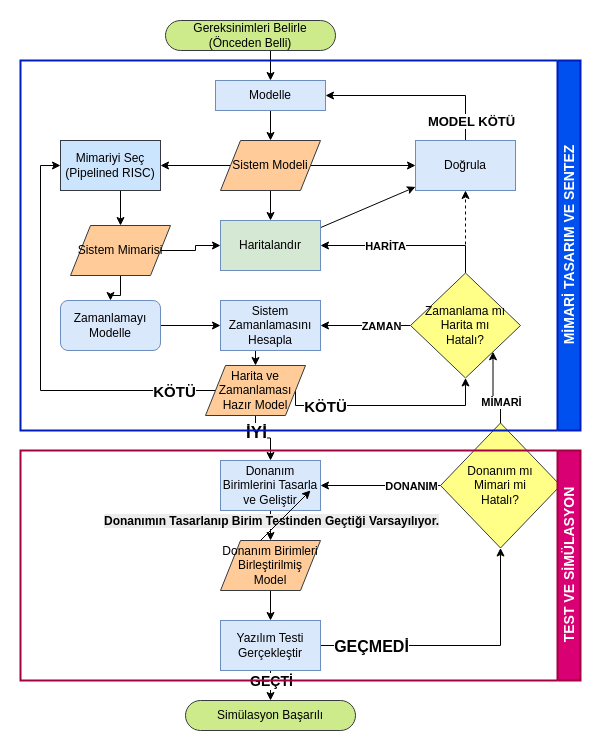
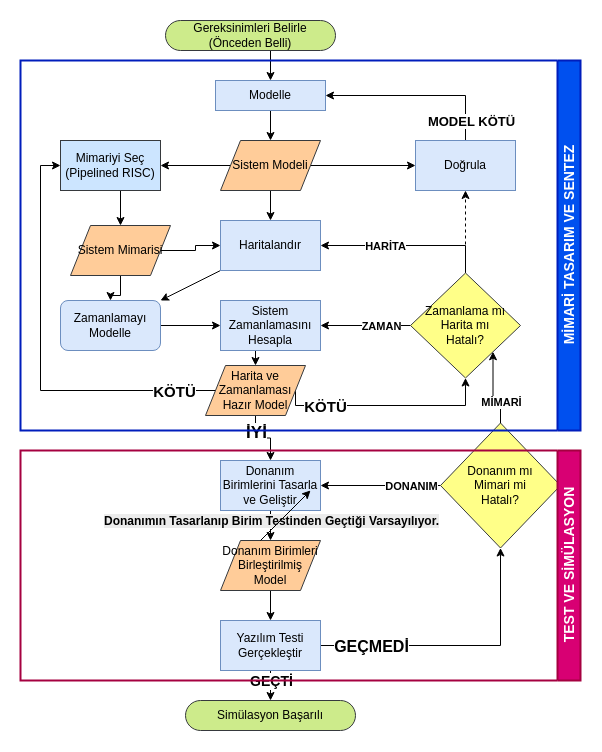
  <mxCell id="0" />
  <mxCell id="1" parent="0" />
  <mxCell id="2" style="edgeStyle=orthogonalEdgeStyle;rounded=0;orthogonalLoop=1;jettySize=auto;html=1;exitX=0.5;exitY=0.5;exitDx=0;exitDy=15;exitPerimeter=0;entryX=0.5;entryY=0;entryDx=0;entryDy=0;" parent="1" source="3" target="5" edge="1"><mxGeometry relative="1" as="geometry" /></mxCell>
  <mxCell id="3" value="Gereksinimleri Belirle&lt;div&gt;(Önceden Belli)&lt;/div&gt;" style="html=1;dashed=0;whiteSpace=wrap;shape=mxgraph.dfd.start;fillColor=#cdeb8b;strokeColor=#36393d;" parent="1" vertex="1"><mxGeometry x="165" y="20" width="170" height="30" as="geometry" /></mxCell>
  <mxCell id="4" style="edgeStyle=orthogonalEdgeStyle;rounded=0;orthogonalLoop=1;jettySize=auto;html=1;exitX=0.5;exitY=1;exitDx=0;exitDy=0;entryX=0.5;entryY=0;entryDx=0;entryDy=0;" parent="1" source="5" target="16" edge="1"><mxGeometry relative="1" as="geometry" /></mxCell>
  <mxCell id="5" value="Modelle" style="html=1;dashed=0;whiteSpace=wrap;fillColor=#dae8fc;strokeColor=#6c8ebf;" parent="1" vertex="1"><mxGeometry x="215" y="80" width="110" height="30" as="geometry" /></mxCell>
- <mxCell id="6" style="rounded=0;orthogonalLoop=1;jettySize=auto;html=1;exitX=0;exitY=1;exitDx=0;exitDy=0;" parent="1" source="7" target="12" edge="1"><mxGeometry relative="1" as="geometry" /></mxCell>
- <mxCell id="7" value="Haritalandır" style="html=1;dashed=0;whiteSpace=wrap;fillColor=#d5e8d4;strokeColor=#6c8ebf;" parent="1" vertex="1"><mxGeometry x="220" y="220" width="100" height="50" as="geometry" /></mxCell>
+ <mxCell id="6" style="rounded=0;orthogonalLoop=1;jettySize=auto;html=1;exitX=0;exitY=1;exitDx=0;exitDy=0;entryX=1;entryY=0;entryDx=0;entryDy=0;" parent="1" source="7" target="20" edge="1"><mxGeometry relative="1" as="geometry" /></mxCell>
+ <mxCell id="7" value="Haritalandır" style="html=1;dashed=0;whiteSpace=wrap;fillColor=#dae8fc;strokeColor=#6c8ebf;" parent="1" vertex="1"><mxGeometry x="220" y="220" width="100" height="50" as="geometry" /></mxCell>
  <mxCell id="8" style="edgeStyle=orthogonalEdgeStyle;rounded=0;orthogonalLoop=1;jettySize=auto;html=1;exitX=0.5;exitY=1;exitDx=0;exitDy=0;entryX=0.5;entryY=0;entryDx=0;entryDy=0;" parent="1" source="9" target="30" edge="1"><mxGeometry relative="1" as="geometry" /></mxCell>
  <mxCell id="9" value="Sistem Zamanlamasını Hesapla" style="html=1;dashed=0;whiteSpace=wrap;fillColor=#dae8fc;strokeColor=#6c8ebf;" parent="1" vertex="1"><mxGeometry x="220" y="300" width="100" height="50" as="geometry" /></mxCell>
  <mxCell id="10" style="edgeStyle=orthogonalEdgeStyle;rounded=0;orthogonalLoop=1;jettySize=auto;html=1;exitX=0.5;exitY=0;exitDx=0;exitDy=0;entryX=1;entryY=0.5;entryDx=0;entryDy=0;" parent="1" source="12" target="5" edge="1"><mxGeometry relative="1" as="geometry" /></mxCell>
  <mxCell id="11" value="MODEL KÖTÜ" style="edgeLabel;html=1;align=center;verticalAlign=middle;resizable=0;points=[];fontStyle=1;fontSize=13;" parent="10" vertex="1" connectable="0"><mxGeometry x="-0.682" y="2" relative="1" as="geometry"><mxPoint x="7" y="9" as="offset" /></mxGeometry></mxCell>
  <mxCell id="12" value="Doğrula" style="html=1;dashed=0;whiteSpace=wrap;fillColor=#dae8fc;strokeColor=#6c8ebf;" parent="1" vertex="1"><mxGeometry x="415" y="140" width="100" height="50" as="geometry" /></mxCell>
  <mxCell id="13" style="edgeStyle=orthogonalEdgeStyle;rounded=0;orthogonalLoop=1;jettySize=auto;html=1;exitX=0;exitY=0.5;exitDx=0;exitDy=0;entryX=1;entryY=0.5;entryDx=0;entryDy=0;" parent="1" source="16" target="18" edge="1"><mxGeometry relative="1" as="geometry" /></mxCell>
  <mxCell id="14" style="edgeStyle=orthogonalEdgeStyle;rounded=0;orthogonalLoop=1;jettySize=auto;html=1;exitX=0.5;exitY=1;exitDx=0;exitDy=0;entryX=0.5;entryY=0;entryDx=0;entryDy=0;" parent="1" source="16" target="7" edge="1"><mxGeometry relative="1" as="geometry" /></mxCell>
  <mxCell id="15" style="edgeStyle=orthogonalEdgeStyle;rounded=0;orthogonalLoop=1;jettySize=auto;html=1;exitX=1;exitY=0.5;exitDx=0;exitDy=0;entryX=0;entryY=0.5;entryDx=0;entryDy=0;" parent="1" source="16" target="12" edge="1"><mxGeometry relative="1" as="geometry" /></mxCell>
  <mxCell id="16" value="Sistem Modeli" style="shape=parallelogram;perimeter=parallelogramPerimeter;whiteSpace=wrap;html=1;dashed=0;fillColor=#ffcc99;strokeColor=#36393d;" parent="1" vertex="1"><mxGeometry x="220" y="140" width="100" height="50" as="geometry" /></mxCell>
  <mxCell id="17" style="edgeStyle=orthogonalEdgeStyle;rounded=0;orthogonalLoop=1;jettySize=auto;html=1;exitX=0.5;exitY=1;exitDx=0;exitDy=0;entryX=0.5;entryY=0;entryDx=0;entryDy=0;" parent="1" source="18" target="23" edge="1"><mxGeometry relative="1" as="geometry" /></mxCell>
  <mxCell id="18" value="Mimariyi Seç&lt;div&gt;(Pipelined RISC)&lt;/div&gt;" style="html=1;dashed=0;whiteSpace=wrap;fillColor=#cce5ff;strokeColor=#36393d;" parent="1" vertex="1"><mxGeometry x="60" y="140" width="100" height="50" as="geometry" /></mxCell>
  <mxCell id="19" style="edgeStyle=orthogonalEdgeStyle;rounded=0;orthogonalLoop=1;jettySize=auto;html=1;exitX=1;exitY=0.5;exitDx=0;exitDy=0;entryX=0;entryY=0.5;entryDx=0;entryDy=0;" parent="1" source="20" target="9" edge="1"><mxGeometry relative="1" as="geometry" /></mxCell>
  <mxCell id="20" value="Zamanlamayı Modelle" style="html=1;dashed=0;whiteSpace=wrap;fillColor=#dae8fc;strokeColor=#6c8ebf;rounded=1;" parent="1" vertex="1"><mxGeometry x="60" y="300" width="100" height="50" as="geometry" /></mxCell>
  <mxCell id="21" style="edgeStyle=orthogonalEdgeStyle;rounded=0;orthogonalLoop=1;jettySize=auto;html=1;exitX=1;exitY=0.5;exitDx=0;exitDy=0;entryX=0;entryY=0.5;entryDx=0;entryDy=0;" parent="1" source="23" target="7" edge="1"><mxGeometry relative="1" as="geometry" /></mxCell>
  <mxCell id="22" style="edgeStyle=orthogonalEdgeStyle;rounded=0;orthogonalLoop=1;jettySize=auto;html=1;exitX=0.5;exitY=1;exitDx=0;exitDy=0;" parent="1" source="23" target="20" edge="1"><mxGeometry relative="1" as="geometry" /></mxCell>
  <mxCell id="23" value="Sistem Mimarisi" style="shape=parallelogram;perimeter=parallelogramPerimeter;whiteSpace=wrap;html=1;dashed=0;fillColor=#ffcc99;strokeColor=#36393d;" parent="1" vertex="1"><mxGeometry x="70" y="225" width="100" height="50" as="geometry" /></mxCell>
  <mxCell id="24" style="edgeStyle=orthogonalEdgeStyle;rounded=0;orthogonalLoop=1;jettySize=auto;html=1;exitX=0;exitY=0.5;exitDx=0;exitDy=0;entryX=0;entryY=0.5;entryDx=0;entryDy=0;" parent="1" source="30" target="18" edge="1"><mxGeometry relative="1" as="geometry"><mxPoint x="30" y="250" as="targetPoint" /></mxGeometry></mxCell>
  <mxCell id="25" value="KÖTÜ" style="edgeLabel;html=1;align=center;verticalAlign=middle;resizable=0;points=[];fontStyle=1;fontSize=15;" parent="24" vertex="1" connectable="0"><mxGeometry x="-0.842" y="1" relative="1" as="geometry"><mxPoint x="-9" y="-1" as="offset" /></mxGeometry></mxCell>
  <mxCell id="26" style="edgeStyle=orthogonalEdgeStyle;rounded=0;orthogonalLoop=1;jettySize=auto;html=1;exitX=1;exitY=0.5;exitDx=0;exitDy=0;strokeColor=default;curved=0;entryX=0.5;entryY=1;entryDx=0;entryDy=0;" parent="1" source="30" target="38" edge="1"><mxGeometry relative="1" as="geometry"><mxPoint x="470" y="405" as="targetPoint" /><Array as="points"><mxPoint x="465" y="405" /></Array></mxGeometry></mxCell>
  <mxCell id="27" value="KÖTÜ" style="edgeLabel;html=1;align=center;verticalAlign=middle;resizable=0;points=[];fontStyle=1;fontSize=15;" parent="26" vertex="1" connectable="0"><mxGeometry x="-0.835" relative="1" as="geometry"><mxPoint x="26" as="offset" /></mxGeometry></mxCell>
  <mxCell id="28" style="edgeStyle=orthogonalEdgeStyle;rounded=0;orthogonalLoop=1;jettySize=auto;html=1;exitX=0.5;exitY=1;exitDx=0;exitDy=0;entryX=0.5;entryY=0;entryDx=0;entryDy=0;" parent="1" source="30" target="33" edge="1"><mxGeometry relative="1" as="geometry" /></mxCell>
  <mxCell id="29" value="İYİ" style="edgeLabel;html=1;align=center;verticalAlign=middle;resizable=0;points=[];fontStyle=1;fontSize=17;" parent="28" vertex="1" connectable="0"><mxGeometry x="-0.493" y="-2" relative="1" as="geometry"><mxPoint x="2" y="2" as="offset" /></mxGeometry></mxCell>
  <mxCell id="30" value="Harita ve Zamanlaması Hazır Model" style="shape=parallelogram;perimeter=parallelogramPerimeter;whiteSpace=wrap;html=1;dashed=0;fillColor=#ffcc99;strokeColor=#36393d;" parent="1" vertex="1"><mxGeometry x="205" y="365" width="100" height="50" as="geometry" /></mxCell>
  <mxCell id="31" style="edgeStyle=orthogonalEdgeStyle;rounded=0;orthogonalLoop=1;jettySize=auto;html=1;exitX=0.5;exitY=1;exitDx=0;exitDy=0;entryX=0.5;entryY=0;entryDx=0;entryDy=0;" parent="1" source="33" edge="1"><mxGeometry relative="1" as="geometry"><mxPoint x="270" y="540" as="targetPoint" /></mxGeometry></mxCell>
  <mxCell id="32" value="&lt;span style=&quot;font-size: 12px; background-color: rgb(236, 236, 236);&quot;&gt;Donanımın Tasarlanıp Birim Testinden Geçtiği Varsayılıyor.&lt;/span&gt;" style="edgeLabel;html=1;align=center;verticalAlign=middle;resizable=0;points=[];fontStyle=1" parent="31" vertex="1" connectable="0"><mxGeometry x="-0.56" y="-2" relative="1" as="geometry"><mxPoint x="2" y="3" as="offset" /></mxGeometry></mxCell>
  <mxCell id="33" value="Donanım Birimlerini Tasarla ve Geliştir" style="html=1;dashed=0;whiteSpace=wrap;fillColor=#dae8fc;strokeColor=#6c8ebf;" parent="1" vertex="1"><mxGeometry x="220" y="460" width="100" height="50" as="geometry" /></mxCell>
  <mxCell id="34" style="edgeStyle=orthogonalEdgeStyle;rounded=0;orthogonalLoop=1;jettySize=auto;html=1;exitX=0.5;exitY=0;exitDx=0;exitDy=0;entryX=1;entryY=0.5;entryDx=0;entryDy=0;" parent="1" source="38" target="7" edge="1"><mxGeometry relative="1" as="geometry" /></mxCell>
  <mxCell id="35" value="HARİTA" style="edgeLabel;html=1;align=center;verticalAlign=middle;resizable=0;points=[];fontStyle=1" parent="34" vertex="1" connectable="0"><mxGeometry x="-0.096" y="4" relative="1" as="geometry"><mxPoint x="-30" y="-4" as="offset" /></mxGeometry></mxCell>
  <mxCell id="36" style="edgeStyle=orthogonalEdgeStyle;rounded=0;orthogonalLoop=1;jettySize=auto;html=1;exitX=0;exitY=0.5;exitDx=0;exitDy=0;entryX=1;entryY=0.5;entryDx=0;entryDy=0;" parent="1" source="38" target="9" edge="1"><mxGeometry relative="1" as="geometry" /></mxCell>
  <mxCell id="37" value="ZAMAN" style="edgeLabel;html=1;align=center;verticalAlign=middle;resizable=0;points=[];fontStyle=1" parent="36" vertex="1" connectable="0"><mxGeometry x="-0.031" y="-1" relative="1" as="geometry"><mxPoint x="14" y="1" as="offset" /></mxGeometry></mxCell>
  <mxCell id="38" value="Zamanlama mı&lt;div&gt;Harita mı&lt;/div&gt;&lt;div&gt;&lt;span style=&quot;background-color: transparent; color: light-dark(rgb(0, 0, 0), rgb(255, 255, 255));&quot;&gt;Hatalı?&lt;/span&gt;&lt;/div&gt;" style="shape=rhombus;html=1;dashed=0;whiteSpace=wrap;perimeter=rhombusPerimeter;fillColor=#ffff88;strokeColor=#36393d;" parent="1" vertex="1"><mxGeometry x="410" y="272.5" width="110" height="105" as="geometry" /></mxCell>
  <mxCell id="39" value="" style="endArrow=classic;html=1;rounded=0;entryX=0.5;entryY=1;entryDx=0;entryDy=0;dashed=1;" parent="1" target="12" edge="1"><mxGeometry width="50" height="50" relative="1" as="geometry"><mxPoint x="465" y="250" as="sourcePoint" /><mxPoint x="310" y="240" as="targetPoint" /></mxGeometry></mxCell>
  <mxCell id="40" style="edgeStyle=orthogonalEdgeStyle;rounded=0;orthogonalLoop=1;jettySize=auto;html=1;exitX=0.5;exitY=1;exitDx=0;exitDy=0;entryX=0.5;entryY=0;entryDx=0;entryDy=0;" parent="1" source="41" target="46" edge="1"><mxGeometry relative="1" as="geometry" /></mxCell>
  <mxCell id="41" value="Donanım Birimleri Birleştirilmiş Model" style="shape=parallelogram;perimeter=parallelogramPerimeter;whiteSpace=wrap;html=1;dashed=0;fillColor=#ffcc99;strokeColor=#36393d;" parent="1" vertex="1"><mxGeometry x="220" y="540" width="100" height="50" as="geometry" /></mxCell>
  <mxCell id="42" style="edgeStyle=orthogonalEdgeStyle;rounded=0;orthogonalLoop=1;jettySize=auto;html=1;exitX=1;exitY=0.5;exitDx=0;exitDy=0;entryX=0.5;entryY=1;entryDx=0;entryDy=0;" parent="1" source="46" target="51" edge="1"><mxGeometry relative="1" as="geometry"><mxPoint x="530" y="550" as="targetPoint" /></mxGeometry></mxCell>
  <mxCell id="43" value="&lt;b&gt;&lt;font style=&quot;font-size: 16px;&quot;&gt;GEÇMEDİ&lt;/font&gt;&lt;/b&gt;" style="edgeLabel;html=1;align=center;verticalAlign=middle;resizable=0;points=[];" parent="42" vertex="1" connectable="0"><mxGeometry x="-0.825" y="2" relative="1" as="geometry"><mxPoint x="26" y="2" as="offset" /></mxGeometry></mxCell>
  <mxCell id="44" style="edgeStyle=orthogonalEdgeStyle;rounded=0;orthogonalLoop=1;jettySize=auto;html=1;exitX=0.5;exitY=1;exitDx=0;exitDy=0;" edge="1" parent="1" source="46"><mxGeometry relative="1" as="geometry"><mxPoint x="270" y="700" as="targetPoint" /></mxGeometry></mxCell>
  <mxCell id="45" value="&lt;b&gt;&lt;font style=&quot;font-size: 14px;&quot;&gt;GEÇTİ&lt;/font&gt;&lt;/b&gt;" style="edgeLabel;html=1;align=center;verticalAlign=middle;resizable=0;points=[];" vertex="1" connectable="0" parent="44"><mxGeometry x="0.72" relative="1" as="geometry"><mxPoint y="-16" as="offset" /></mxGeometry></mxCell>
  <mxCell id="46" value="Yazılım Testi Gerçekleştir" style="html=1;dashed=0;whiteSpace=wrap;fillColor=#dae8fc;strokeColor=#6c8ebf;" parent="1" vertex="1"><mxGeometry x="220" y="620" width="100" height="50" as="geometry" /></mxCell>
  <mxCell id="47" style="rounded=0;orthogonalLoop=1;jettySize=auto;html=1;exitX=0.5;exitY=0;exitDx=0;exitDy=0;entryX=1;entryY=1;entryDx=0;entryDy=0;edgeStyle=orthogonalEdgeStyle;curved=0;" parent="1" source="51" target="38" edge="1"><mxGeometry relative="1" as="geometry" /></mxCell>
  <mxCell id="48" value="&lt;b&gt;MİMARİ&lt;/b&gt;" style="edgeLabel;html=1;align=center;verticalAlign=middle;resizable=0;points=[];" parent="47" vertex="1" connectable="0"><mxGeometry x="-0.479" relative="1" as="geometry"><mxPoint as="offset" /></mxGeometry></mxCell>
  <mxCell id="49" style="edgeStyle=orthogonalEdgeStyle;rounded=0;orthogonalLoop=1;jettySize=auto;html=1;exitX=0;exitY=0.5;exitDx=0;exitDy=0;entryX=1;entryY=0.5;entryDx=0;entryDy=0;" parent="1" source="51" target="33" edge="1"><mxGeometry relative="1" as="geometry" /></mxCell>
  <mxCell id="50" value="&lt;b&gt;DONANIM&lt;/b&gt;" style="edgeLabel;html=1;align=center;verticalAlign=middle;resizable=0;points=[];" parent="49" vertex="1" connectable="0"><mxGeometry x="-0.573" y="-1" relative="1" as="geometry"><mxPoint x="-4" y="1" as="offset" /></mxGeometry></mxCell>
  <mxCell id="51" value="Donanım mı&lt;div&gt;Mimari mi&lt;div&gt;Hatalı?&lt;/div&gt;&lt;/div&gt;" style="shape=rhombus;html=1;dashed=0;whiteSpace=wrap;perimeter=rhombusPerimeter;fillColor=#ffff88;strokeColor=#36393d;" parent="1" vertex="1"><mxGeometry x="440" y="422.5" width="120" height="125" as="geometry" /></mxCell>
  <mxCell id="52" value="&lt;span style=&quot;font-size: 14px; text-wrap-mode: nowrap;&quot;&gt;TEST VE SİMÜLASYON&lt;/span&gt;" style="swimlane;horizontal=0;whiteSpace=wrap;html=1;direction=west;fillColor=#d80073;fontColor=#ffffff;strokeColor=#A50040;strokeWidth=2;" vertex="1" parent="1"><mxGeometry x="20" y="450" width="560" height="230" as="geometry" /></mxCell>
  <mxCell id="53" value="&lt;span style=&quot;font-size: 14px; text-wrap-mode: nowrap;&quot;&gt;MİMARİ TASARIM VE SENTEZ&lt;/span&gt;" style="swimlane;horizontal=0;whiteSpace=wrap;html=1;direction=west;fillColor=#0050ef;strokeColor=#001DBC;fontColor=#ffffff;strokeWidth=2;" vertex="1" parent="1"><mxGeometry x="20" y="60" width="560" height="370" as="geometry"><mxRectangle x="135" y="220" width="40" height="180" as="alternateBounds" /></mxGeometry></mxCell>
  <mxCell id="54" value="" style="endArrow=classic;html=1;rounded=0;" edge="1" parent="1"><mxGeometry width="50" height="50" relative="1" as="geometry"><mxPoint x="260" y="540" as="sourcePoint" /><mxPoint x="310" y="490" as="targetPoint" /></mxGeometry></mxCell>
  <mxCell id="55" value="Simülasyon Başarılı" style="html=1;dashed=0;whiteSpace=wrap;shape=mxgraph.dfd.start;fillColor=#cdeb8b;strokeColor=#36393d;" vertex="1" parent="1"><mxGeometry x="185" y="700" width="170" height="30" as="geometry" /></mxCell>
